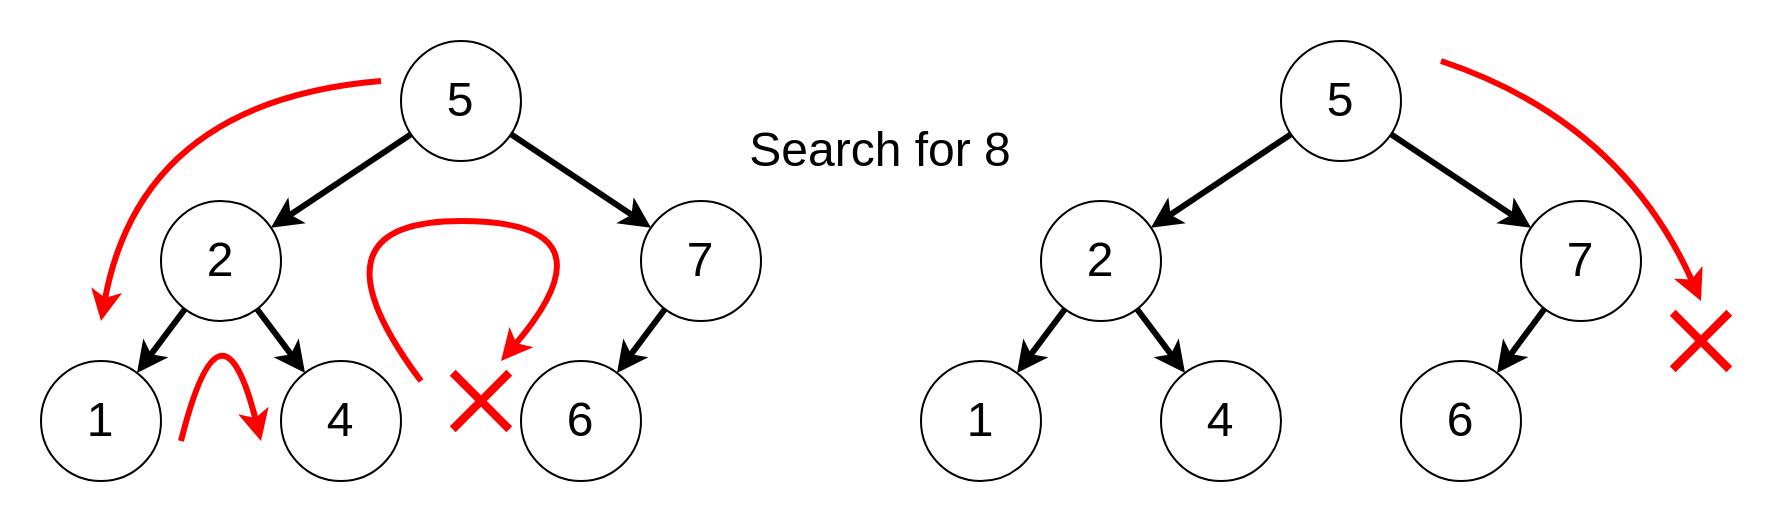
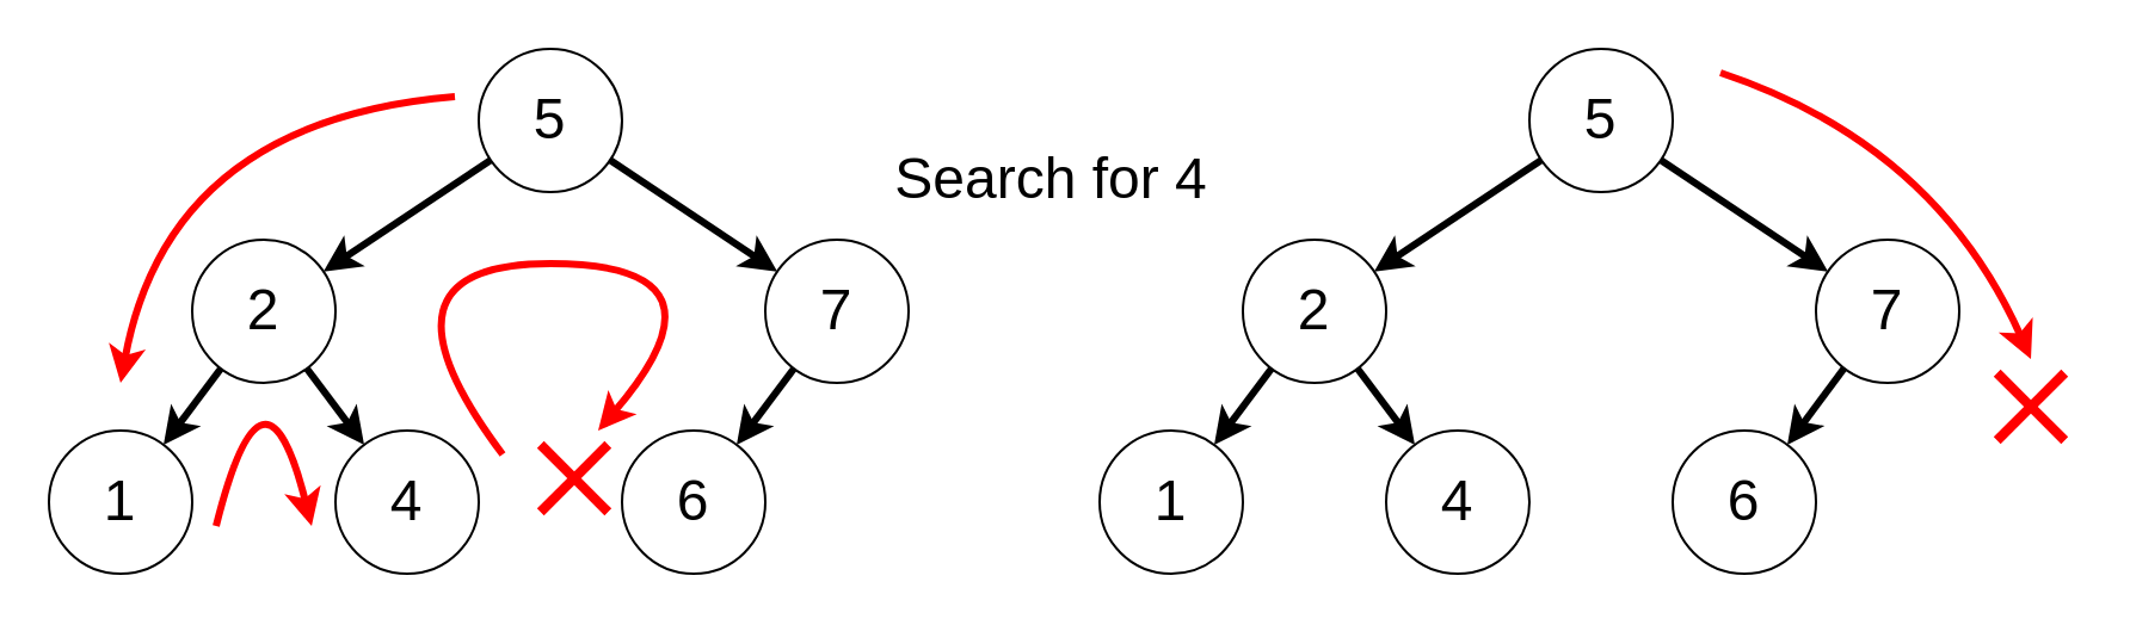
  <mxCell id="0" />
  <mxCell id="1" parent="0" />
  <mxCell id="2" style="rounded=0;orthogonalLoop=1;jettySize=auto;html=1;strokeWidth=3;fontSize=24;" parent="1" source="4" target="7" edge="1"><mxGeometry relative="1" as="geometry" /></mxCell>
  <mxCell id="3" style="rounded=0;orthogonalLoop=1;jettySize=auto;html=1;strokeWidth=3;fontSize=24;" parent="1" source="4" target="12" edge="1"><mxGeometry relative="1" as="geometry" /></mxCell>
  <mxCell id="4" value="5" style="ellipse;whiteSpace=wrap;html=1;aspect=fixed;fontSize=24;" parent="1" vertex="1"><mxGeometry x="640" width="60" height="60" as="geometry" y="20" /></mxCell>
  <mxCell id="5" style="rounded=0;orthogonalLoop=1;jettySize=auto;html=1;strokeWidth=3;fontSize=24;" parent="1" source="7" target="8" edge="1"><mxGeometry relative="1" as="geometry" /></mxCell>
  <mxCell id="6" style="rounded=0;orthogonalLoop=1;jettySize=auto;html=1;strokeWidth=3;fontSize=24;" parent="1" source="7" target="9" edge="1"><mxGeometry relative="1" as="geometry" /></mxCell>
  <mxCell id="7" value="2" style="ellipse;whiteSpace=wrap;html=1;aspect=fixed;fontSize=24;" parent="1" vertex="1"><mxGeometry x="520" y="100" width="60" height="60" as="geometry" /></mxCell>
  <mxCell id="8" value="1" style="ellipse;whiteSpace=wrap;html=1;aspect=fixed;fontSize=24;" parent="1" vertex="1"><mxGeometry x="460" y="180" width="60" height="60" as="geometry" /></mxCell>
  <mxCell id="9" value="4" style="ellipse;whiteSpace=wrap;html=1;aspect=fixed;fontSize=24;" parent="1" vertex="1"><mxGeometry x="580" y="180" width="60" height="60" as="geometry" /></mxCell>
  <mxCell id="10" value="6" style="ellipse;whiteSpace=wrap;html=1;aspect=fixed;fontSize=24;" parent="1" vertex="1"><mxGeometry x="700" y="180" width="60" height="60" as="geometry" /></mxCell>
  <mxCell id="11" style="rounded=0;orthogonalLoop=1;jettySize=auto;html=1;strokeWidth=3;fontSize=24;" parent="1" source="12" target="10" edge="1"><mxGeometry relative="1" as="geometry" /></mxCell>
  <mxCell id="12" value="7" style="ellipse;whiteSpace=wrap;html=1;aspect=fixed;fontSize=24;" parent="1" vertex="1"><mxGeometry x="760" y="100" width="60" height="60" as="geometry" /></mxCell>
  <mxCell id="13" style="rounded=0;orthogonalLoop=1;jettySize=auto;html=1;strokeWidth=3;fontSize=24;" parent="1" source="15" target="18" edge="1"><mxGeometry relative="1" as="geometry" /></mxCell>
  <mxCell id="14" style="rounded=0;orthogonalLoop=1;jettySize=auto;html=1;strokeWidth=3;fontSize=24;" parent="1" source="15" target="23" edge="1"><mxGeometry relative="1" as="geometry" /></mxCell>
  <mxCell id="15" value="5" style="ellipse;whiteSpace=wrap;html=1;aspect=fixed;fontSize=24;" parent="1" vertex="1"><mxGeometry x="200" width="60" height="60" as="geometry" y="20" /></mxCell>
  <mxCell id="16" style="rounded=0;orthogonalLoop=1;jettySize=auto;html=1;strokeWidth=3;fontSize=24;" parent="1" source="18" target="19" edge="1"><mxGeometry relative="1" as="geometry" /></mxCell>
  <mxCell id="17" style="rounded=0;orthogonalLoop=1;jettySize=auto;html=1;strokeWidth=3;fontSize=24;" parent="1" source="18" target="20" edge="1"><mxGeometry relative="1" as="geometry" /></mxCell>
  <mxCell id="18" value="2" style="ellipse;whiteSpace=wrap;html=1;aspect=fixed;fontSize=24;" parent="1" vertex="1"><mxGeometry x="80" y="100" width="60" height="60" as="geometry" /></mxCell>
  <mxCell id="19" value="1" style="ellipse;whiteSpace=wrap;html=1;aspect=fixed;fontSize=24;" parent="1" vertex="1"><mxGeometry y="180" width="60" height="60" as="geometry" x="20" /></mxCell>
  <mxCell id="20" value="4" style="ellipse;whiteSpace=wrap;html=1;aspect=fixed;fontSize=24;" parent="1" vertex="1"><mxGeometry x="140" y="180" width="60" height="60" as="geometry" /></mxCell>
  <mxCell id="21" value="6" style="ellipse;whiteSpace=wrap;html=1;aspect=fixed;fontSize=24;" parent="1" vertex="1"><mxGeometry x="260" y="180" width="60" height="60" as="geometry" /></mxCell>
  <mxCell id="22" style="rounded=0;orthogonalLoop=1;jettySize=auto;html=1;strokeWidth=3;fontSize=24;" parent="1" source="23" target="21" edge="1"><mxGeometry relative="1" as="geometry" /></mxCell>
  <mxCell id="23" value="7" style="ellipse;whiteSpace=wrap;html=1;aspect=fixed;fontSize=24;" parent="1" vertex="1"><mxGeometry x="320" y="100" width="60" height="60" as="geometry" /></mxCell>
- <mxCell id="24" value="&lt;font style=&quot;font-size: 24px;&quot;&gt;Search for 8&lt;/font&gt;" style="text;html=1;strokeColor=none;fillColor=none;align=center;verticalAlign=middle;whiteSpace=wrap;rounded=0;" parent="1" vertex="1"><mxGeometry x="370" y="60" width="140" height="30" as="geometry" /></mxCell>
+ <mxCell id="24" value="&lt;font style=&quot;font-size: 24px;&quot;&gt;Search for 4&lt;/font&gt;" style="text;html=1;strokeColor=none;fillColor=none;align=center;verticalAlign=middle;whiteSpace=wrap;rounded=0;" parent="1" vertex="1"><mxGeometry x="370" y="60" width="140" height="30" as="geometry" /></mxCell>
  <mxCell id="25" value="" style="curved=1;endArrow=classic;html=1;rounded=0;strokeWidth=3;strokeColor=#FF0000;" parent="1" edge="1"><mxGeometry width="50" height="50" relative="1" as="geometry"><mxPoint x="190" y="40" as="sourcePoint" /><mxPoint x="50" y="160" as="targetPoint" /><Array as="points"><mxPoint x="70" y="50" /></Array></mxGeometry></mxCell>
  <mxCell id="26" value="" style="curved=1;endArrow=classic;html=1;rounded=0;strokeWidth=3;strokeColor=#FF0000;" parent="1" edge="1"><mxGeometry width="50" height="50" relative="1" as="geometry"><mxPoint x="90" y="220" as="sourcePoint" /><mxPoint x="130" y="220" as="targetPoint" /><Array as="points"><mxPoint x="110" y="140" /></Array></mxGeometry></mxCell>
  <mxCell id="27" value="" style="curved=1;endArrow=classic;html=1;rounded=0;strokeWidth=3;strokeColor=#FF0000;" parent="1" edge="1"><mxGeometry width="50" height="50" relative="1" as="geometry"><mxPoint x="210" y="190" as="sourcePoint" /><mxPoint x="250" y="180" as="targetPoint" /><Array as="points"><mxPoint x="150" y="110" /><mxPoint x="310" y="110" /></Array></mxGeometry></mxCell>
  <mxCell id="28" value="" style="curved=1;endArrow=classic;html=1;rounded=0;strokeWidth=3;strokeColor=#FF0000;" parent="1" edge="1"><mxGeometry width="50" height="50" relative="1" as="geometry"><mxPoint x="720" y="30" as="sourcePoint" /><mxPoint x="850" y="150" as="targetPoint" /><Array as="points"><mxPoint x="810" y="60" /></Array></mxGeometry></mxCell>
  <mxCell id="29" value="" style="shape=cross;whiteSpace=wrap;html=1;strokeColor=none;rotation=45;fillColor=#FF0000;size=0.103;" parent="1" vertex="1"><mxGeometry x="830" y="150" width="40" height="40" as="geometry" /></mxCell>
  <mxCell id="30" value="" style="shape=cross;whiteSpace=wrap;html=1;strokeColor=none;rotation=45;fillColor=#FF0000;size=0.103;" parent="1" vertex="1"><mxGeometry x="220" y="180" width="40" height="40" as="geometry" /></mxCell>
